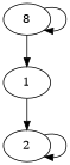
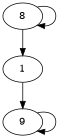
  digraph {
    n1 [label=8 props=a]
    1 [props=b]
-   2 [props=c]
+   2 [props=c label=9]
    n1 -> n1 [updates="y+=6"]
    n1 -> 1 [guards="[x>4],[y>3],[z>5]"]
    1 -> 2 [guards="[y>2]" updates="y+=4"]
    2 -> 2
  }
